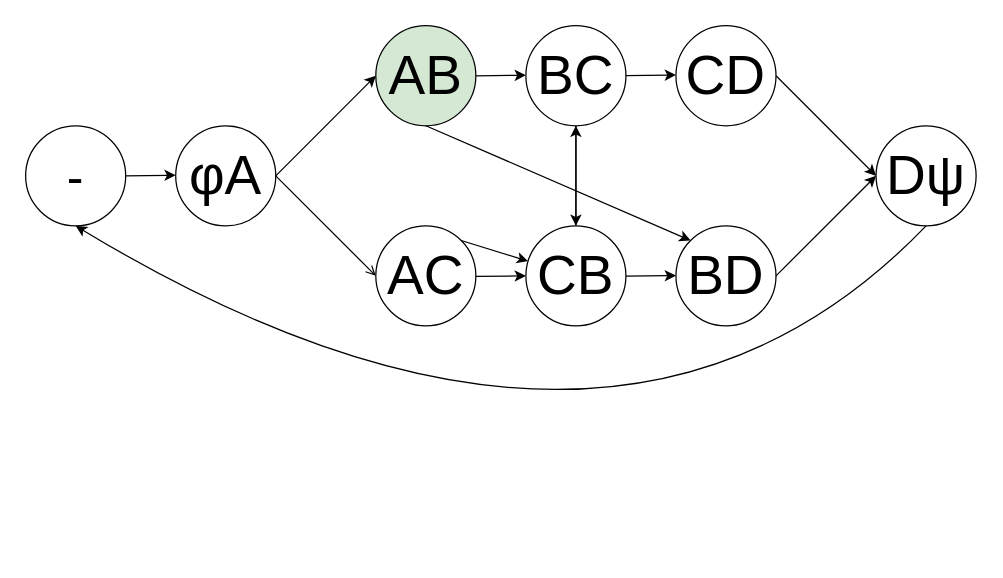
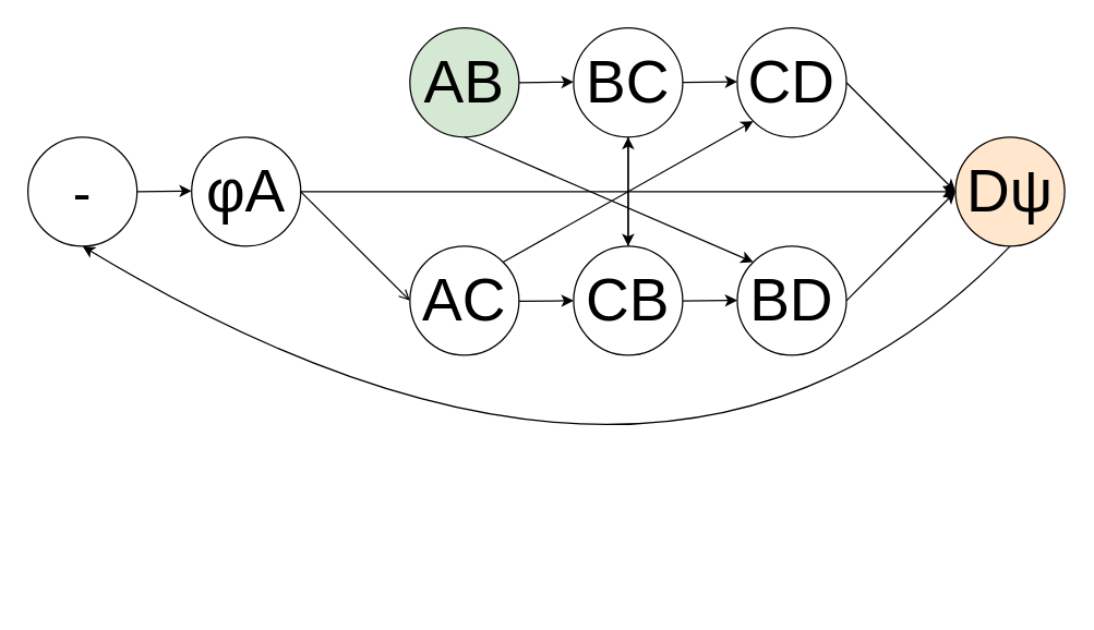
  <mxCell id="0" />
  <mxCell id="1" parent="0" />
  <mxCell id="2" value="AB" style="ellipse;whiteSpace=wrap;html=1;aspect=fixed;fontSize=44;fillColor=#d5e8d4;" vertex="1" parent="1"><mxGeometry x="300" y="20" width="80" height="80" as="geometry" /></mxCell>
  <mxCell id="3" value="φA" style="ellipse;whiteSpace=wrap;html=1;aspect=fixed;fontSize=44;" vertex="1" parent="1"><mxGeometry x="140" y="100" width="80" height="80" as="geometry" /></mxCell>
- <mxCell id="4" value="" style="endArrow=classic;html=1;rounded=0;curved=1;entryX=0;entryY=0.5;entryDx=0;entryDy=0;exitX=1;exitY=0.5;exitDx=0;exitDy=0;" edge="1" parent="1" source="3" target="2"><mxGeometry width="50" height="50" relative="1" as="geometry"><mxPoint x="220" y="140" as="sourcePoint" /><mxPoint x="290" y="150" as="targetPoint" /></mxGeometry></mxCell>
+ <mxCell id="4" value="" style="endArrow=classic;html=1;rounded=0;curved=1;exitX=1;exitY=0.5;exitDx=0;exitDy=0;" edge="1" parent="1" source="3" target="10"><mxGeometry width="50" height="50" relative="1" as="geometry"><mxPoint x="220" y="140" as="sourcePoint" /><mxPoint x="290" y="150" as="targetPoint" /></mxGeometry></mxCell>
  <mxCell id="5" value="BD" style="ellipse;whiteSpace=wrap;html=1;aspect=fixed;fontSize=44;" vertex="1" parent="1"><mxGeometry x="540" y="180" width="80" height="80" as="geometry" /></mxCell>
  <mxCell id="6" value="AC" style="ellipse;whiteSpace=wrap;html=1;aspect=fixed;fontSize=44;" vertex="1" parent="1"><mxGeometry x="300" y="180" width="80" height="80" as="geometry" /></mxCell>
  <mxCell id="7" value="CD" style="ellipse;whiteSpace=wrap;html=1;aspect=fixed;fontSize=44;" vertex="1" parent="1"><mxGeometry x="540" y="20" width="80" height="80" as="geometry" /></mxCell>
  <mxCell id="8" value="" style="endArrow=classic;html=1;rounded=0;curved=1;entryX=0;entryY=0.5;entryDx=0;entryDy=0;exitX=1;exitY=0.5;exitDx=0;exitDy=0;" edge="1" parent="1" source="14"><mxGeometry width="50" height="50" relative="1" as="geometry"><mxPoint x="60" y="139.5" as="sourcePoint" /><mxPoint x="140" y="139.5" as="targetPoint" /></mxGeometry></mxCell>
  <mxCell id="9" value="" style="endArrow=open;html=1;rounded=0;curved=1;entryX=0;entryY=0.5;entryDx=0;entryDy=0;exitX=1;exitY=0.5;exitDx=0;exitDy=0;" edge="1" parent="1" source="3" target="6"><mxGeometry width="50" height="50" relative="1" as="geometry"><mxPoint x="230" y="150" as="sourcePoint" /><mxPoint x="310" y="110" as="targetPoint" /></mxGeometry></mxCell>
- <mxCell id="10" value="Dψ" style="ellipse;whiteSpace=wrap;html=1;aspect=fixed;fontSize=44;" vertex="1" parent="1"><mxGeometry x="700" y="100" width="80" height="80" as="geometry" /></mxCell>
+ <mxCell id="10" value="Dψ" style="ellipse;whiteSpace=wrap;html=1;aspect=fixed;fontSize=44;fillColor=#ffe6cc;" vertex="1" parent="1"><mxGeometry x="700" y="100" width="80" height="80" as="geometry" /></mxCell>
  <mxCell id="11" value="" style="endArrow=classic;html=1;rounded=0;curved=1;entryX=0;entryY=0.5;entryDx=0;entryDy=0;exitX=1;exitY=0.5;exitDx=0;exitDy=0;" edge="1" parent="1" source="7"><mxGeometry width="50" height="50" relative="1" as="geometry"><mxPoint x="620" y="80" as="sourcePoint" /><mxPoint x="700" y="140" as="targetPoint" /></mxGeometry></mxCell>
  <mxCell id="12" value="" style="endArrow=classic;html=1;rounded=0;curved=1;entryX=0;entryY=0.5;entryDx=0;entryDy=0;exitX=1;exitY=0.5;exitDx=0;exitDy=0;" edge="1" parent="1" source="5"><mxGeometry width="50" height="50" relative="1" as="geometry"><mxPoint x="620" y="200" as="sourcePoint" /><mxPoint x="700" y="140" as="targetPoint" /></mxGeometry></mxCell>
  <mxCell id="13" value="" style="endArrow=classic;html=1;rounded=0;curved=1;entryX=0;entryY=0.5;entryDx=0;entryDy=0;exitX=1;exitY=0.5;exitDx=0;exitDy=0;" edge="1" parent="1" target="14"><mxGeometry width="50" height="50" relative="1" as="geometry"><mxPoint x="60" y="139.5" as="sourcePoint" /><mxPoint x="140" y="139.5" as="targetPoint" /></mxGeometry></mxCell>
  <mxCell id="14" value="-" style="ellipse;whiteSpace=wrap;html=1;aspect=fixed;fontSize=40;" vertex="1" parent="1"><mxGeometry x="20" y="100" width="80" height="80" as="geometry" /></mxCell>
  <mxCell id="15" value="BC" style="ellipse;whiteSpace=wrap;html=1;aspect=fixed;fontSize=44;" vertex="1" parent="1"><mxGeometry x="420" y="20" width="80" height="80" as="geometry" /></mxCell>
  <mxCell id="16" value="CB" style="ellipse;whiteSpace=wrap;html=1;aspect=fixed;fontSize=44;" vertex="1" parent="1"><mxGeometry x="420" y="180" width="80" height="80" as="geometry" /></mxCell>
  <mxCell id="17" value="" style="endArrow=classic;html=1;rounded=0;curved=1;entryX=0;entryY=0.5;entryDx=0;entryDy=0;exitX=1;exitY=0.5;exitDx=0;exitDy=0;" edge="1" parent="1"><mxGeometry width="50" height="50" relative="1" as="geometry"><mxPoint x="380" y="60.08" as="sourcePoint" /><mxPoint x="420" y="59.58" as="targetPoint" /></mxGeometry></mxCell>
  <mxCell id="18" value="" style="endArrow=classic;html=1;rounded=0;curved=1;entryX=0;entryY=0.5;entryDx=0;entryDy=0;exitX=1;exitY=0.5;exitDx=0;exitDy=0;" edge="1" parent="1"><mxGeometry width="50" height="50" relative="1" as="geometry"><mxPoint x="380" y="220.5" as="sourcePoint" /><mxPoint x="420" y="220" as="targetPoint" /></mxGeometry></mxCell>
  <mxCell id="19" value="" style="endArrow=classic;html=1;rounded=0;curved=1;entryX=0.5;entryY=0;entryDx=0;entryDy=0;exitX=0.5;exitY=1;exitDx=0;exitDy=0;" edge="1" parent="1" source="15" target="16"><mxGeometry width="50" height="50" relative="1" as="geometry"><mxPoint x="570" y="110.5" as="sourcePoint" /><mxPoint x="610" y="110" as="targetPoint" /></mxGeometry></mxCell>
  <mxCell id="20" value="" style="endArrow=classic;html=1;rounded=0;curved=1;entryX=0.5;entryY=1;entryDx=0;entryDy=0;exitX=0.5;exitY=0;exitDx=0;exitDy=0;" edge="1" parent="1" source="16" target="15"><mxGeometry width="50" height="50" relative="1" as="geometry"><mxPoint x="140" y="180" as="sourcePoint" /><mxPoint x="180" y="179.5" as="targetPoint" /></mxGeometry></mxCell>
  <mxCell id="21" value="" style="endArrow=classic;html=1;rounded=0;curved=1;entryX=0;entryY=0.5;entryDx=0;entryDy=0;exitX=1;exitY=0.5;exitDx=0;exitDy=0;" edge="1" parent="1"><mxGeometry width="50" height="50" relative="1" as="geometry"><mxPoint x="500" y="59.87" as="sourcePoint" /><mxPoint x="540" y="59.37" as="targetPoint" /></mxGeometry></mxCell>
  <mxCell id="22" value="" style="endArrow=classic;html=1;rounded=0;curved=1;entryX=0;entryY=0.5;entryDx=0;entryDy=0;exitX=1;exitY=0.5;exitDx=0;exitDy=0;" edge="1" parent="1"><mxGeometry width="50" height="50" relative="1" as="geometry"><mxPoint x="500" y="220.29" as="sourcePoint" /><mxPoint x="540" y="219.79" as="targetPoint" /></mxGeometry></mxCell>
- <mxCell id="23" value="" style="endArrow=classic;html=1;rounded=0;curved=1;exitX=1;exitY=0;exitDx=0;exitDy=0;" edge="1" parent="1" source="6" target="16"><mxGeometry width="50" height="50" relative="1" as="geometry"><mxPoint x="630" y="230" as="sourcePoint" /><mxPoint x="710" y="150" as="targetPoint" /></mxGeometry></mxCell>
+ <mxCell id="23" value="" style="endArrow=classic;html=1;rounded=0;curved=1;entryX=0;entryY=1;entryDx=0;entryDy=0;exitX=1;exitY=0;exitDx=0;exitDy=0;" edge="1" parent="1" source="6" target="7"><mxGeometry width="50" height="50" relative="1" as="geometry"><mxPoint x="630" y="230" as="sourcePoint" /><mxPoint x="710" y="150" as="targetPoint" /></mxGeometry></mxCell>
  <mxCell id="24" value="" style="endArrow=classic;html=1;rounded=0;curved=1;entryX=0;entryY=0;entryDx=0;entryDy=0;exitX=1;exitY=0.5;exitDx=0;exitDy=0;" edge="1" parent="1" target="5"><mxGeometry width="50" height="50" relative="1" as="geometry"><mxPoint x="340" y="100" as="sourcePoint" /><mxPoint x="420" y="180" as="targetPoint" /></mxGeometry></mxCell>
  <mxCell id="25" value="" style="endArrow=classic;html=1;rounded=0;curved=1;exitX=0.5;exitY=1;exitDx=0;exitDy=0;entryX=0.5;entryY=1;entryDx=0;entryDy=0;" edge="1" parent="1" source="10" target="14"><mxGeometry width="50" height="50" relative="1" as="geometry"><mxPoint x="380" y="170" as="sourcePoint" /><mxPoint x="420" y="170" as="targetPoint" /><Array as="points"><mxPoint x="490" y="440" /></Array></mxGeometry></mxCell>
